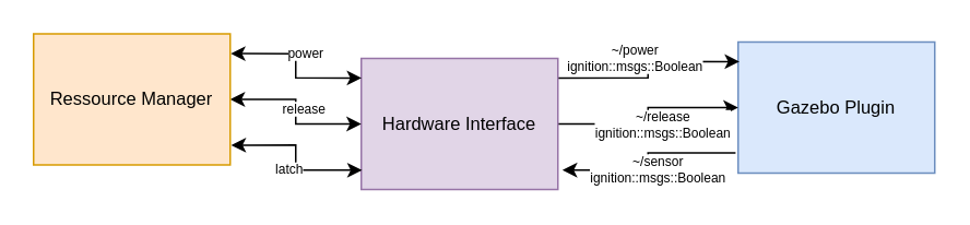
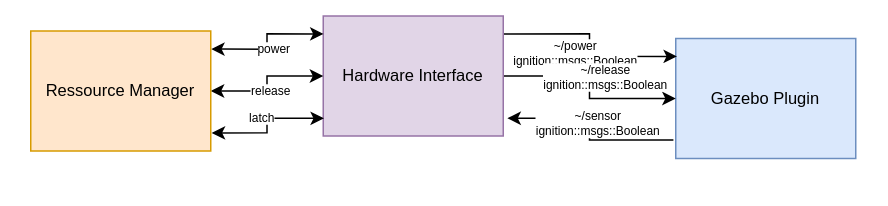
  <mxCell id="0" />
  <mxCell id="1" parent="0" />
  <mxCell id="2" value="Gazebo Plugin" style="rounded=0;whiteSpace=wrap;html=1;fillColor=#dae8fc;strokeColor=#6c8ebf;fontSize=11;" parent="1" vertex="1"><mxGeometry x="450" y="25" width="120" height="80" as="geometry" /></mxCell>
  <mxCell id="3" style="edgeStyle=orthogonalEdgeStyle;rounded=0;orthogonalLoop=1;jettySize=auto;html=1;exitX=0.995;exitY=0.149;exitDx=0;exitDy=0;entryX=0.007;entryY=0.149;entryDx=0;entryDy=0;entryPerimeter=0;exitPerimeter=0;" parent="1" source="9" target="2" edge="1"><mxGeometry relative="1" as="geometry" /></mxCell>
  <mxCell id="4" value="~/power&lt;br style=&quot;font-size: 8px&quot;&gt;ignition::msgs::Boolean" style="edgeLabel;html=1;align=center;verticalAlign=middle;resizable=0;points=[];fontSize=8;" parent="3" vertex="1" connectable="0"><mxGeometry x="0.199" y="-1" relative="1" as="geometry"><mxPoint x="-16" y="-3" as="offset" /></mxGeometry></mxCell>
  <mxCell id="5" style="edgeStyle=orthogonalEdgeStyle;rounded=0;orthogonalLoop=1;jettySize=auto;html=1;exitX=1;exitY=0.5;exitDx=0;exitDy=0;" parent="1" source="9" target="2" edge="1"><mxGeometry relative="1" as="geometry" /></mxCell>
  <mxCell id="6" value="~/release&lt;br style=&quot;font-size: 8px&quot;&gt;ignition::msgs::Boolean" style="edgeLabel;html=1;align=center;verticalAlign=middle;resizable=0;points=[];fontSize=8;" parent="5" vertex="1" connectable="0"><mxGeometry x="-0.232" y="1" relative="1" as="geometry"><mxPoint x="17" y="1" as="offset" /></mxGeometry></mxCell>
  <mxCell id="7" style="edgeStyle=orthogonalEdgeStyle;rounded=0;orthogonalLoop=1;jettySize=auto;html=1;exitX=-0.013;exitY=0.846;exitDx=0;exitDy=0;entryX=1.023;entryY=0.852;entryDx=0;entryDy=0;entryPerimeter=0;exitPerimeter=0;" parent="1" source="2" target="9" edge="1"><mxGeometry relative="1" as="geometry" /></mxCell>
  <mxCell id="8" value="~/sensor&lt;br style=&quot;font-size: 8px;&quot;&gt;ignition::msgs::Boolean" style="edgeLabel;html=1;align=center;verticalAlign=middle;resizable=0;points=[];fontSize=8;" parent="7" vertex="1" connectable="0"><mxGeometry x="0.077" relative="1" as="geometry"><mxPoint x="5" as="offset" /></mxGeometry></mxCell>
- <mxCell id="9" value="Hardware Interface" style="rounded=0;whiteSpace=wrap;html=1;fillColor=#e1d5e7;strokeColor=#9673a6;fontSize=11;" parent="1" vertex="1"><mxGeometry x="220" y="35" width="120" height="80" as="geometry" /></mxCell>
+ <mxCell id="9" value="Hardware Interface" style="rounded=0;whiteSpace=wrap;html=1;fillColor=#e1d5e7;strokeColor=#9673a6;fontSize=11;" parent="1" vertex="1"><mxGeometry x="215" y="10" width="120" height="80" as="geometry" /></mxCell>
  <mxCell id="10" style="edgeStyle=orthogonalEdgeStyle;rounded=0;orthogonalLoop=1;jettySize=auto;html=1;exitX=1.002;exitY=0.151;exitDx=0;exitDy=0;entryX=0.002;entryY=0.149;entryDx=0;entryDy=0;exitPerimeter=0;entryPerimeter=0;startArrow=classic;startFill=1;" parent="1" source="16" target="9" edge="1"><mxGeometry relative="1" as="geometry" /></mxCell>
  <mxCell id="11" value="power" style="edgeLabel;html=1;align=center;verticalAlign=middle;resizable=0;points=[];fontSize=8;" parent="10" vertex="1" connectable="0"><mxGeometry x="-0.22" y="1" relative="1" as="geometry"><mxPoint x="8" as="offset" /></mxGeometry></mxCell>
  <mxCell id="12" style="edgeStyle=orthogonalEdgeStyle;rounded=0;orthogonalLoop=1;jettySize=auto;html=1;exitX=1;exitY=0.5;exitDx=0;exitDy=0;entryX=0;entryY=0.5;entryDx=0;entryDy=0;startArrow=classic;startFill=1;" parent="1" source="16" target="9" edge="1"><mxGeometry relative="1" as="geometry" /></mxCell>
  <mxCell id="13" value="release" style="edgeLabel;html=1;align=center;verticalAlign=middle;resizable=0;points=[];fontSize=8;" parent="12" vertex="1" connectable="0"><mxGeometry x="-0.08" y="1" relative="1" as="geometry"><mxPoint x="3" y="1" as="offset" /></mxGeometry></mxCell>
  <mxCell id="14" style="edgeStyle=orthogonalEdgeStyle;rounded=0;orthogonalLoop=1;jettySize=auto;html=1;exitX=0.004;exitY=0.853;exitDx=0;exitDy=0;entryX=1.005;entryY=0.849;entryDx=0;entryDy=0;entryPerimeter=0;exitPerimeter=0;startArrow=classic;startFill=1;" parent="1" source="9" target="16" edge="1"><mxGeometry relative="1" as="geometry" /></mxCell>
  <mxCell id="15" value="latch" style="edgeLabel;html=1;align=center;verticalAlign=middle;resizable=0;points=[];fontSize=8;" parent="14" vertex="1" connectable="0"><mxGeometry x="-0.146" y="-1" relative="1" as="geometry"><mxPoint x="-6" as="offset" /></mxGeometry></mxCell>
  <mxCell id="16" value="Ressource Manager" style="rounded=0;whiteSpace=wrap;html=1;fillColor=#ffe6cc;strokeColor=#d79b00;fontSize=11;" parent="1" vertex="1"><mxGeometry x="20" y="20" width="120" height="80" as="geometry" /></mxCell>
